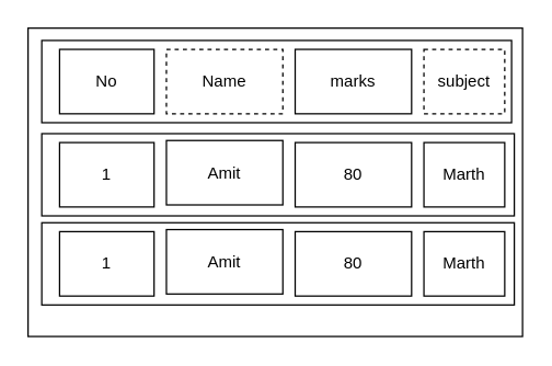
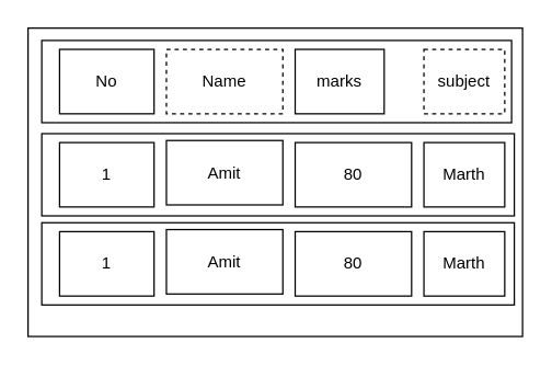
  <mxCell id="0" />
  <mxCell id="1" parent="0" />
  <mxCell id="2" value="" style="rounded=0;whiteSpace=wrap;html=1;" vertex="1" parent="1"><mxGeometry x="20" y="20" width="361" height="225" as="geometry" /></mxCell>
  <mxCell id="3" value="" style="rounded=0;whiteSpace=wrap;html=1;" vertex="1" parent="1"><mxGeometry x="30" y="29" width="343" height="60" as="geometry" /></mxCell>
  <mxCell id="4" value="No" style="rounded=0;whiteSpace=wrap;html=1;" vertex="1" parent="1"><mxGeometry x="43" y="35.5" width="69" height="47" as="geometry" /></mxCell>
  <mxCell id="5" value="Name" style="rounded=0;whiteSpace=wrap;html=1;dashed=1;" vertex="1" parent="1"><mxGeometry x="121" y="35.5" width="85" height="47" as="geometry" /></mxCell>
- <mxCell id="6" value="marks" style="rounded=0;whiteSpace=wrap;html=1;" vertex="1" parent="1"><mxGeometry x="215" y="35.5" width="85" height="47" as="geometry" /></mxCell>
+ <mxCell id="6" value="marks" style="rounded=0;whiteSpace=wrap;html=1;" vertex="1" parent="1"><mxGeometry x="215" y="35.5" width="65" height="47" as="geometry" /></mxCell>
  <mxCell id="7" value="subject" style="rounded=0;whiteSpace=wrap;html=1;dashed=1;" vertex="1" parent="1"><mxGeometry x="309" y="35.5" width="59" height="47" as="geometry" /></mxCell>
  <mxCell id="8" value="" style="rounded=0;whiteSpace=wrap;html=1;" vertex="1" parent="1"><mxGeometry x="30" y="97" width="345" height="60" as="geometry" /></mxCell>
  <mxCell id="9" value="1" style="rounded=0;whiteSpace=wrap;html=1;" vertex="1" parent="1"><mxGeometry x="43" y="103.5" width="69" height="47" as="geometry" /></mxCell>
  <mxCell id="10" value="Amit" style="rounded=0;whiteSpace=wrap;html=1;" vertex="1" parent="1"><mxGeometry x="121" y="102" width="85" height="47" as="geometry" /></mxCell>
  <mxCell id="11" value="80" style="rounded=0;whiteSpace=wrap;html=1;" vertex="1" parent="1"><mxGeometry x="215" y="103.5" width="85" height="47" as="geometry" /></mxCell>
  <mxCell id="12" value="Marth" style="rounded=0;whiteSpace=wrap;html=1;" vertex="1" parent="1"><mxGeometry x="309" y="103.5" width="59" height="47" as="geometry" /></mxCell>
  <mxCell id="13" value="" style="rounded=0;whiteSpace=wrap;html=1;" vertex="1" parent="1"><mxGeometry x="30" y="162" width="345" height="60" as="geometry" /></mxCell>
  <mxCell id="14" value="1" style="rounded=0;whiteSpace=wrap;html=1;" vertex="1" parent="1"><mxGeometry x="43" y="168.5" width="69" height="47" as="geometry" /></mxCell>
  <mxCell id="15" value="Amit" style="rounded=0;whiteSpace=wrap;html=1;" vertex="1" parent="1"><mxGeometry x="121" y="167" width="85" height="47" as="geometry" /></mxCell>
  <mxCell id="16" value="80" style="rounded=0;whiteSpace=wrap;html=1;" vertex="1" parent="1"><mxGeometry x="215" y="168.5" width="85" height="47" as="geometry" /></mxCell>
  <mxCell id="17" value="Marth" style="rounded=0;whiteSpace=wrap;html=1;" vertex="1" parent="1"><mxGeometry x="309" y="168.5" width="59" height="47" as="geometry" /></mxCell>
